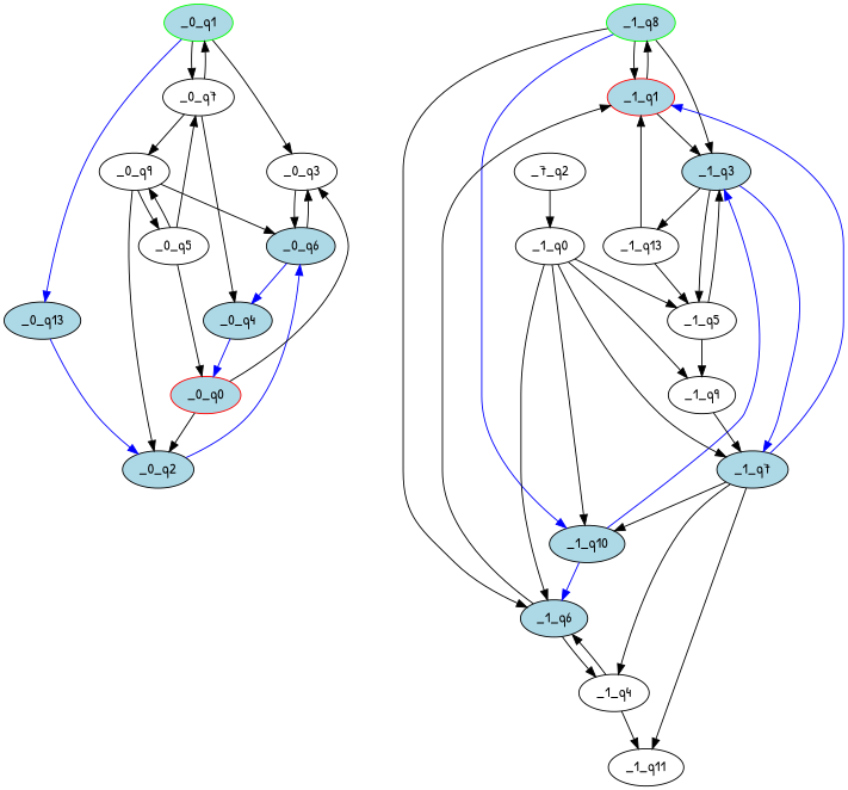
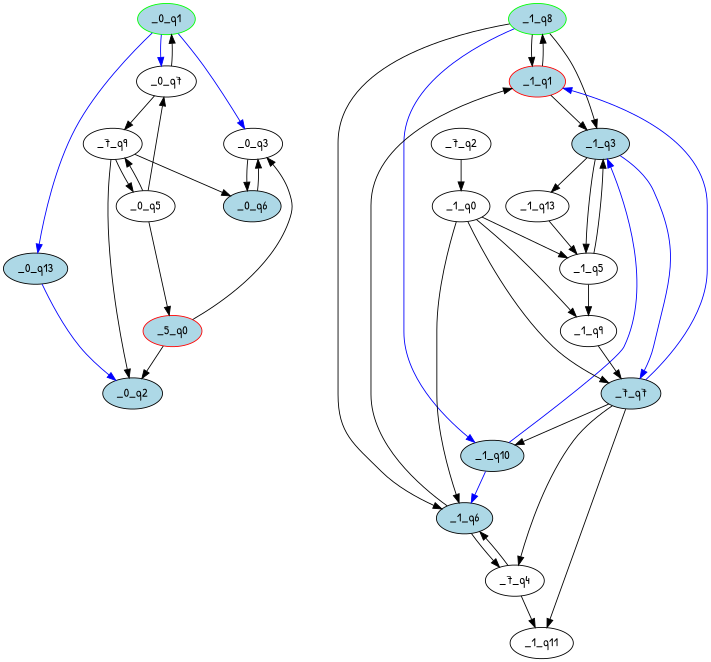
  digraph {
    fontname="Patrick Hand"
    node [fillcolor=lightblue fontname="Patrick Hand" style=filled]
    edge [fontname="Patrick Hand"]
    _0_q1 [color=green initial=1]
    _0_q3 [fillcolor="" style=""]
    _0_q7 [fillcolor="" style=""]
    n4 [label=_0_q13]
    _0_q6
-   _0_q4
-   _0_q9 [fillcolor="" style=""]
+   _0_q9 [label=_7_q9 fillcolor="" style=""]
    _0_q2
-   _0_q0 [color=red final=1]
+   _0_q0 [color=red final=1 label=_5_q0]
    _0_q5 [fillcolor="" style=""]
    _1_q8 [color=green initial=1]
    _1_q1 [color=red final=1]
    _1_q6
    _1_q10
    _1_q3
-   _1_q4 [fillcolor="" style=""]
+   _1_q4 [label=_7_q4 fillcolor="" style=""]
    _1_q5 [fillcolor="" style=""]
-   _1_q7
+   _1_q7 [label=_7_q7]
    _1_q13 [fillcolor="" style=""]
    _1_q0 [fillcolor="" style=""]
    _1_q9 [fillcolor="" style=""]
    _1_q11 [fillcolor="" style=""]
    n23 [label=_7_q2 fillcolor="" style=""]
-   _0_q1 -> _0_q3
-   _0_q1 -> _0_q7
+   _0_q1 -> _0_q3 [color=blue]
+   _0_q1 -> _0_q7 [color=blue]
    _0_q1 -> n4 [color=blue]
    _0_q3 -> _0_q6
    _0_q7 -> _0_q1
-   _0_q7 -> _0_q4
    _0_q7 -> _0_q9
    n4 -> _0_q2 [color=blue]
    _0_q6 -> _0_q3
-   _0_q6 -> _0_q4 [color=blue]
-   _0_q4 -> _0_q0 [color=blue]
    _0_q9 -> _0_q6
    _0_q9 -> _0_q2
    _0_q9 -> _0_q5
-   _0_q2 -> _0_q6 [color=blue]
    _0_q0 -> _0_q3
    _0_q0 -> _0_q2
    _0_q5 -> _0_q7
    _0_q5 -> _0_q9
    _0_q5 -> _0_q0
    _1_q8 -> _1_q1
    _1_q8 -> _1_q6
    _1_q8 -> _1_q10 [color=blue]
    _1_q8 -> _1_q3
    _1_q1 -> _1_q8
    _1_q1 -> _1_q3
    _1_q6 -> _1_q1
    _1_q6 -> _1_q4
    _1_q10 -> _1_q6 [color=blue]
    _1_q10 -> _1_q3 [color=blue]
    _1_q3 -> _1_q5
    _1_q3 -> _1_q7 [color=blue]
    _1_q3 -> _1_q13
    _1_q4 -> _1_q6
    _1_q4 -> _1_q11
    _1_q5 -> _1_q3
    _1_q5 -> _1_q9
    _1_q7 -> _1_q1 [color=blue]
    _1_q7 -> _1_q10
    _1_q7 -> _1_q4
    _1_q7 -> _1_q11
-   _1_q13 -> _1_q1
    _1_q13 -> _1_q5
    _1_q0 -> _1_q6
-   _1_q0 -> _1_q10
    _1_q0 -> _1_q5
    _1_q0 -> _1_q7
    _1_q0 -> _1_q9
    _1_q9 -> _1_q7
    n23 -> _1_q0
  }
